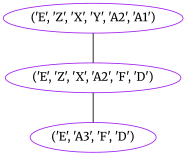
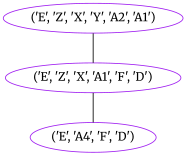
  strict graph {
    fontname=Merriweather
    node [color=purple fontname=Merriweather]
    edge [fontname=Merriweather]
    n1 [label="('E', 'Z', 'X', 'Y', 'A2', 'A1')"]
-   "('E', 'Z', 'X', 'A2', 'F', 'D')"
-   "('E', 'A4', 'F', 'D')" [label="('E', 'A3', 'F', 'D')"]
+   "('E', 'Z', 'X', 'A2', 'F', 'D')" [label="('E', 'Z', 'X', 'A1', 'F', 'D')"]
+   "('E', 'A4', 'F', 'D')"
    n1 -- "('E', 'Z', 'X', 'A2', 'F', 'D')"
    "('E', 'Z', 'X', 'A2', 'F', 'D')" -- "('E', 'A4', 'F', 'D')"
  }
